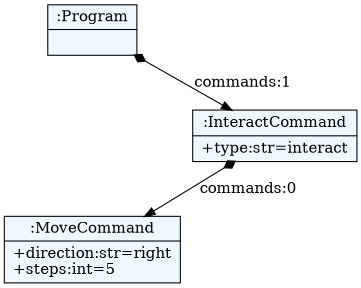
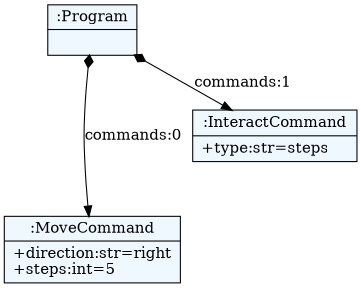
  digraph {
    fontname="Bitstream Vera Sans"
    fontsize=8
    node [fillcolor=aliceblue shape=record style=filled]
    edge [arrowtail=diamond dir=both]
    n1 [label="{:Program|}"]
    n2 [label="{:MoveCommand|+direction:str=right\l+steps:int=5\l}"]
-   n3 [label="{:InteractCommand|+type:str=interact\l}"]
-   n3 -> n2 [label="commands:0"]
+   n3 [label="{:InteractCommand|+type:str=steps\l}"]
+   n1 -> n2 [label="commands:0"]
    n1 -> n3 [label="commands:1"]
  }
